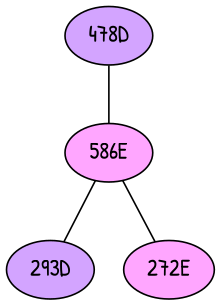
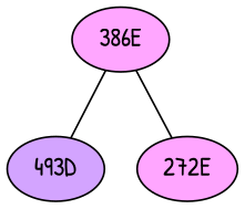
  graph {
    fontname="Patrick Hand"
    node [fillcolor="#FFA6FF" fontname="Patrick Hand" style=radial]
    edge [fontname="Patrick Hand" penwidth=1]
-   "386E" [label="586E"]
-   "478D" [fillcolor="#D3A4FF"]
-   "493D" [fillcolor="#D3A4FF" label="293D"]
+   "386E"
+   "493D" [fillcolor="#D3A4FF"]
    "272E"
    "386E" -- "493D"
    "386E" -- "272E"
-   "478D" -- "386E"
  }
